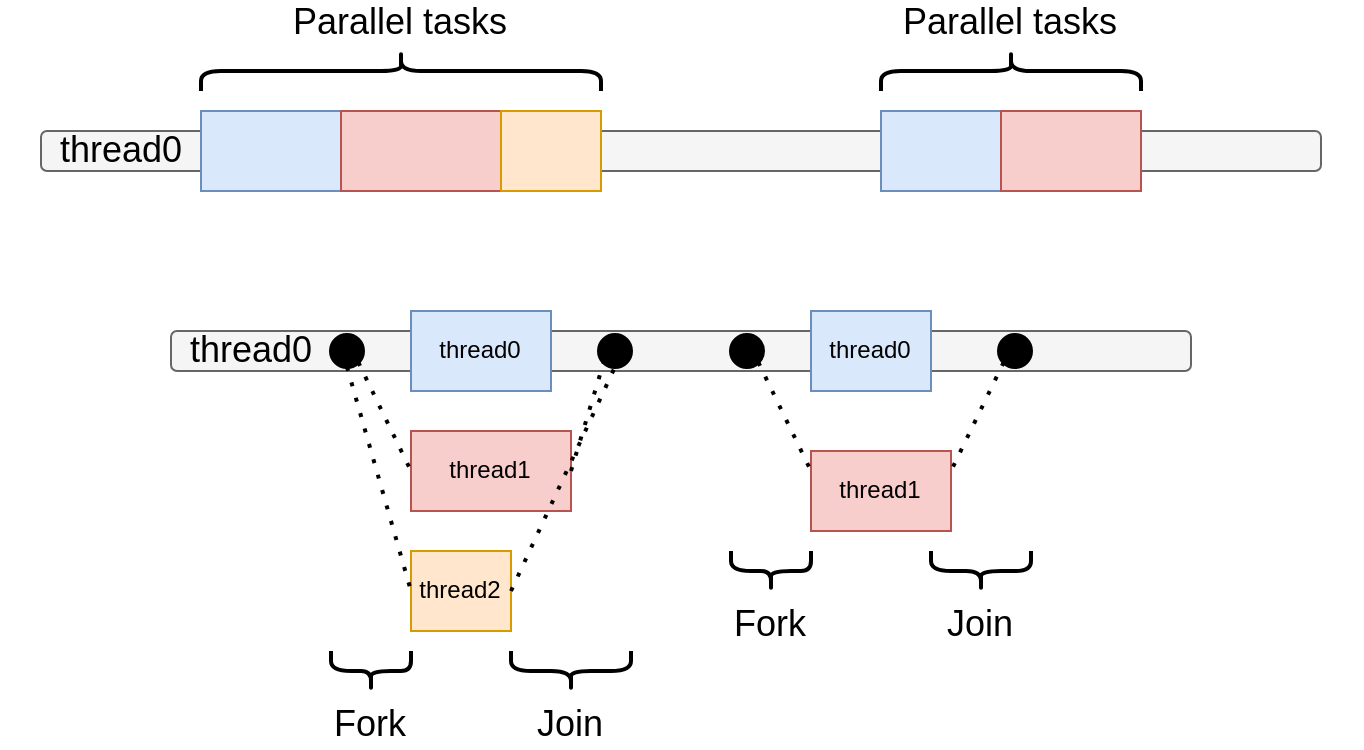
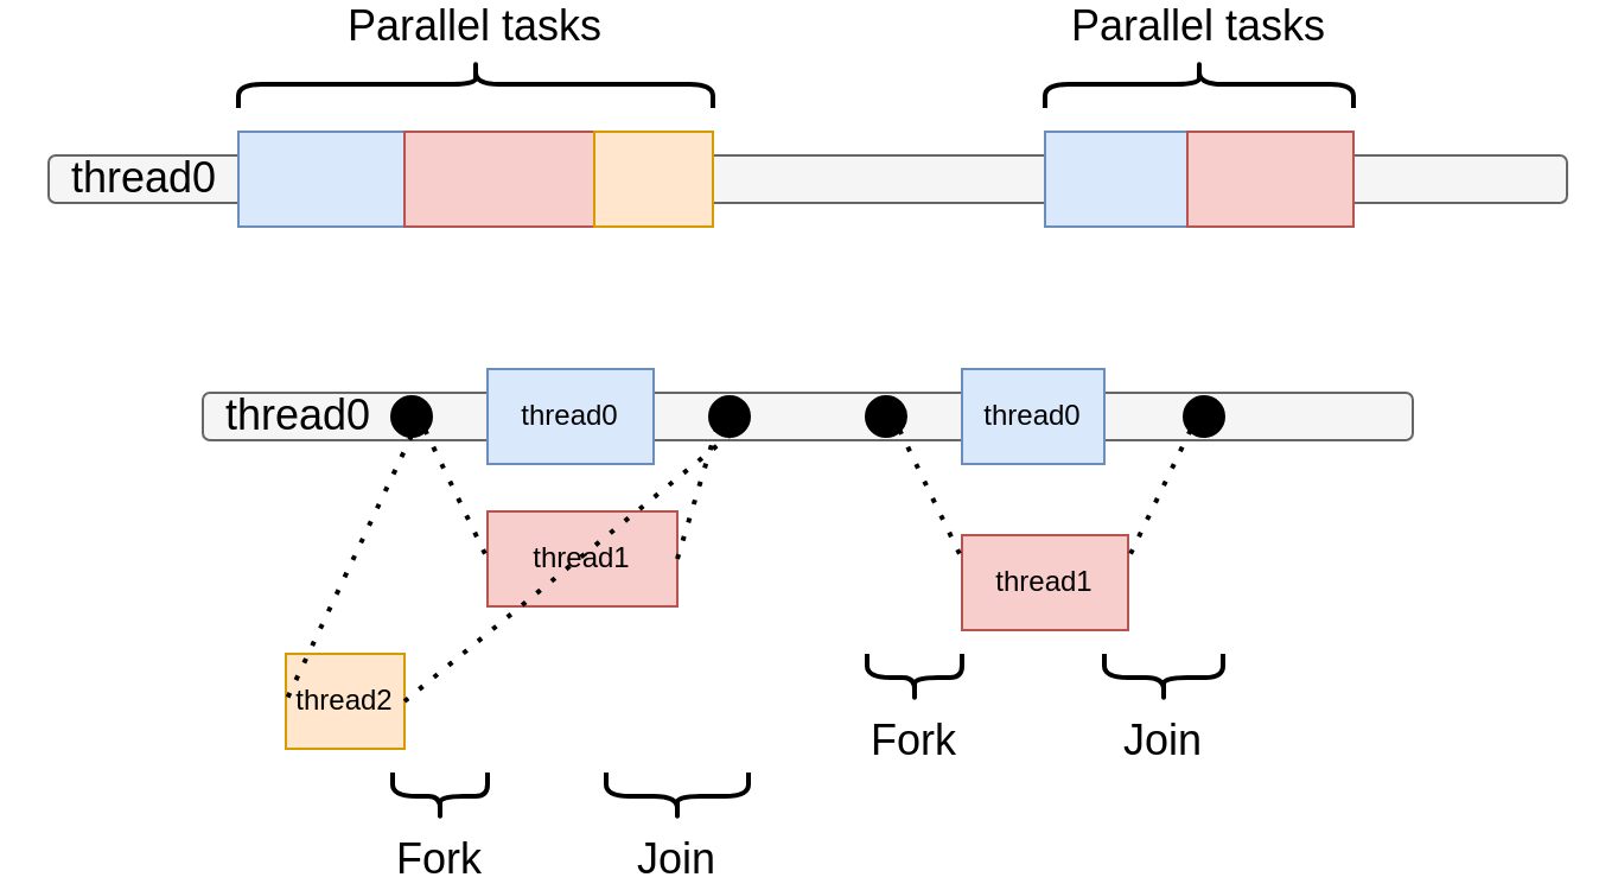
  <mxCell id="0" />
  <mxCell id="1" parent="0" />
  <mxCell id="2" value="" style="rounded=1;whiteSpace=wrap;html=1;fillColor=#f5f5f5;strokeColor=#666666;fontColor=#333333;" vertex="1" parent="1"><mxGeometry x="20" y="60" width="640" height="20" as="geometry" /></mxCell>
  <mxCell id="3" value="" style="rounded=0;whiteSpace=wrap;html=1;fillColor=#dae8fc;strokeColor=#6c8ebf;" vertex="1" parent="1"><mxGeometry x="100" y="50" width="70" height="40" as="geometry" /></mxCell>
  <mxCell id="4" value="" style="rounded=0;whiteSpace=wrap;html=1;fillColor=#f8cecc;strokeColor=#b85450;" vertex="1" parent="1"><mxGeometry x="170" y="50" width="80" height="40" as="geometry" /></mxCell>
  <mxCell id="5" value="" style="rounded=0;whiteSpace=wrap;html=1;fillColor=#ffe6cc;strokeColor=#d79b00;" vertex="1" parent="1"><mxGeometry x="250" y="50" width="50" height="40" as="geometry" /></mxCell>
  <mxCell id="6" value="" style="rounded=0;whiteSpace=wrap;html=1;fillColor=#dae8fc;strokeColor=#6c8ebf;" vertex="1" parent="1"><mxGeometry x="440" y="50" width="60" height="40" as="geometry" /></mxCell>
  <mxCell id="7" value="" style="rounded=0;whiteSpace=wrap;html=1;fillColor=#f8cecc;strokeColor=#b85450;" vertex="1" parent="1"><mxGeometry x="500" y="50" width="70" height="40" as="geometry" /></mxCell>
  <mxCell id="8" value="Parallel tasks" style="shape=curlyBracket;whiteSpace=wrap;html=1;rounded=1;strokeWidth=2;direction=south;fontSize=18;verticalAlign=bottom;labelPosition=center;verticalLabelPosition=top;align=center;" vertex="1" parent="1"><mxGeometry x="100" y="20" width="200" height="20" as="geometry" /></mxCell>
  <mxCell id="9" value="Parallel tasks" style="shape=curlyBracket;whiteSpace=wrap;html=1;rounded=1;strokeWidth=2;direction=south;fontSize=18;verticalAlign=bottom;labelPosition=center;verticalLabelPosition=top;align=center;" vertex="1" parent="1"><mxGeometry x="440" y="20" width="130" height="20" as="geometry" /></mxCell>
  <mxCell id="10" value="thread0" style="text;html=1;align=center;verticalAlign=middle;resizable=0;points=[];autosize=1;fontSize=18;" vertex="1" parent="1"><mxGeometry x="20" y="55" width="80" height="30" as="geometry" /></mxCell>
  <mxCell id="11" value="" style="rounded=1;whiteSpace=wrap;html=1;fillColor=#f5f5f5;strokeColor=#666666;fontColor=#333333;" vertex="1" parent="1"><mxGeometry x="85" y="160" width="510" height="20" as="geometry" /></mxCell>
  <mxCell id="12" value="thread0" style="rounded=0;whiteSpace=wrap;html=1;fillColor=#dae8fc;strokeColor=#6c8ebf;" vertex="1" parent="1"><mxGeometry x="205" y="150" width="70" height="40" as="geometry" /></mxCell>
  <mxCell id="13" value="thread1" style="rounded=0;whiteSpace=wrap;html=1;fillColor=#f8cecc;strokeColor=#b85450;" vertex="1" parent="1"><mxGeometry x="205" y="210" width="80" height="40" as="geometry" /></mxCell>
- <mxCell id="14" value="thread2" style="rounded=0;whiteSpace=wrap;html=1;fillColor=#ffe6cc;strokeColor=#d79b00;" vertex="1" parent="1"><mxGeometry x="205" y="270" width="50" height="40" as="geometry" /></mxCell>
+ <mxCell id="14" value="thread2" style="rounded=0;whiteSpace=wrap;html=1;fillColor=#ffe6cc;strokeColor=#d79b00;" vertex="1" parent="1"><mxGeometry x="120" y="270" width="50" height="40" as="geometry" /></mxCell>
  <mxCell id="15" value="thread0" style="rounded=0;whiteSpace=wrap;html=1;fillColor=#dae8fc;strokeColor=#6c8ebf;" vertex="1" parent="1"><mxGeometry x="405" y="150" width="60" height="40" as="geometry" /></mxCell>
  <mxCell id="16" value="thread1" style="rounded=0;whiteSpace=wrap;html=1;fillColor=#f8cecc;strokeColor=#b85450;" vertex="1" parent="1"><mxGeometry x="405" y="220" width="70" height="40" as="geometry" /></mxCell>
  <mxCell id="17" value="thread0" style="text;html=1;align=center;verticalAlign=middle;resizable=0;points=[];autosize=1;fontSize=18;" vertex="1" parent="1"><mxGeometry x="85" y="155" width="80" height="30" as="geometry" /></mxCell>
  <mxCell id="18" value="" style="ellipse;whiteSpace=wrap;html=1;aspect=fixed;strokeWidth=2;fontSize=18;fillColor=#000000;" vertex="1" parent="1"><mxGeometry x="299" y="162" width="16" height="16" as="geometry" /></mxCell>
  <mxCell id="19" value="" style="endArrow=none;dashed=1;html=1;dashPattern=1 3;strokeWidth=2;fontSize=18;exitX=1;exitY=1;exitDx=0;exitDy=0;entryX=0;entryY=0.5;entryDx=0;entryDy=0;" edge="1" parent="1" source="20" target="13"><mxGeometry width="50" height="50" relative="1" as="geometry"><mxPoint x="175" y="220" as="sourcePoint" /><mxPoint x="305" y="200" as="targetPoint" /></mxGeometry></mxCell>
  <mxCell id="20" value="" style="ellipse;whiteSpace=wrap;html=1;aspect=fixed;strokeWidth=2;fontSize=18;fillColor=#000000;" vertex="1" parent="1"><mxGeometry x="165" y="162" width="16" height="16" as="geometry" /></mxCell>
  <mxCell id="21" value="" style="endArrow=none;dashed=1;html=1;dashPattern=1 3;strokeWidth=2;fontSize=18;exitX=0.5;exitY=1;exitDx=0;exitDy=0;entryX=0;entryY=0.5;entryDx=0;entryDy=0;" edge="1" parent="1" source="20" target="14"><mxGeometry width="50" height="50" relative="1" as="geometry"><mxPoint x="193.303" y="185.303" as="sourcePoint" /><mxPoint x="215" y="240" as="targetPoint" /></mxGeometry></mxCell>
  <mxCell id="22" value="" style="endArrow=none;dashed=1;html=1;dashPattern=1 3;strokeWidth=2;fontSize=18;exitX=1;exitY=0.5;exitDx=0;exitDy=0;entryX=0;entryY=1;entryDx=0;entryDy=0;" edge="1" parent="1" source="13" target="18"><mxGeometry width="50" height="50" relative="1" as="geometry"><mxPoint x="245" y="290" as="sourcePoint" /><mxPoint x="295" y="240" as="targetPoint" /></mxGeometry></mxCell>
  <mxCell id="23" value="" style="endArrow=none;dashed=1;html=1;dashPattern=1 3;strokeWidth=2;fontSize=18;exitX=1;exitY=0.5;exitDx=0;exitDy=0;entryX=0.5;entryY=1;entryDx=0;entryDy=0;" edge="1" parent="1" source="14" target="18"><mxGeometry width="50" height="50" relative="1" as="geometry"><mxPoint x="245" y="290" as="sourcePoint" /><mxPoint x="295" y="240" as="targetPoint" /></mxGeometry></mxCell>
  <mxCell id="24" value="" style="endArrow=none;dashed=1;html=1;dashPattern=1 3;strokeWidth=2;fontSize=18;exitX=1;exitY=1;exitDx=0;exitDy=0;entryX=0;entryY=0.25;entryDx=0;entryDy=0;" edge="1" parent="1" source="25" target="16"><mxGeometry width="50" height="50" relative="1" as="geometry"><mxPoint x="385" y="220" as="sourcePoint" /><mxPoint x="393" y="250" as="targetPoint" /></mxGeometry></mxCell>
  <mxCell id="25" value="" style="ellipse;whiteSpace=wrap;html=1;aspect=fixed;strokeWidth=2;fontSize=18;fillColor=#000000;" vertex="1" parent="1"><mxGeometry x="365" y="162" width="16" height="16" as="geometry" /></mxCell>
  <mxCell id="26" value="" style="endArrow=none;dashed=1;html=1;dashPattern=1 3;strokeWidth=2;fontSize=18;exitX=0;exitY=1;exitDx=0;exitDy=0;entryX=1;entryY=0.25;entryDx=0;entryDy=0;" edge="1" parent="1" source="27" target="16"><mxGeometry width="50" height="50" relative="1" as="geometry"><mxPoint x="505" y="220" as="sourcePoint" /><mxPoint x="536.5" y="230" as="targetPoint" /></mxGeometry></mxCell>
  <mxCell id="27" value="" style="ellipse;whiteSpace=wrap;html=1;aspect=fixed;strokeWidth=2;fontSize=18;fillColor=#000000;" vertex="1" parent="1"><mxGeometry x="499" y="162" width="16" height="16" as="geometry" /></mxCell>
  <mxCell id="28" value="Fork" style="shape=curlyBracket;whiteSpace=wrap;html=1;rounded=1;strokeWidth=2;fillColor=#000000;fontSize=18;direction=north;verticalAlign=top;labelPosition=center;verticalLabelPosition=bottom;align=center;" vertex="1" parent="1"><mxGeometry x="165" y="320" width="40" height="20" as="geometry" /></mxCell>
  <mxCell id="29" value="Join" style="shape=curlyBracket;whiteSpace=wrap;html=1;rounded=1;strokeWidth=2;fillColor=#000000;fontSize=18;direction=north;verticalAlign=top;labelPosition=center;verticalLabelPosition=bottom;align=center;" vertex="1" parent="1"><mxGeometry x="255" y="320" width="60" height="20" as="geometry" /></mxCell>
  <mxCell id="30" value="Fork" style="shape=curlyBracket;whiteSpace=wrap;html=1;rounded=1;strokeWidth=2;fillColor=#000000;fontSize=18;direction=north;verticalAlign=top;labelPosition=center;verticalLabelPosition=bottom;align=center;" vertex="1" parent="1"><mxGeometry x="365" y="270" width="40" height="20" as="geometry" /></mxCell>
  <mxCell id="31" value="Join" style="shape=curlyBracket;whiteSpace=wrap;html=1;rounded=1;strokeWidth=2;fillColor=#000000;fontSize=18;direction=north;verticalAlign=top;labelPosition=center;verticalLabelPosition=bottom;align=center;" vertex="1" parent="1"><mxGeometry x="465" y="270" width="50" height="20" as="geometry" /></mxCell>
